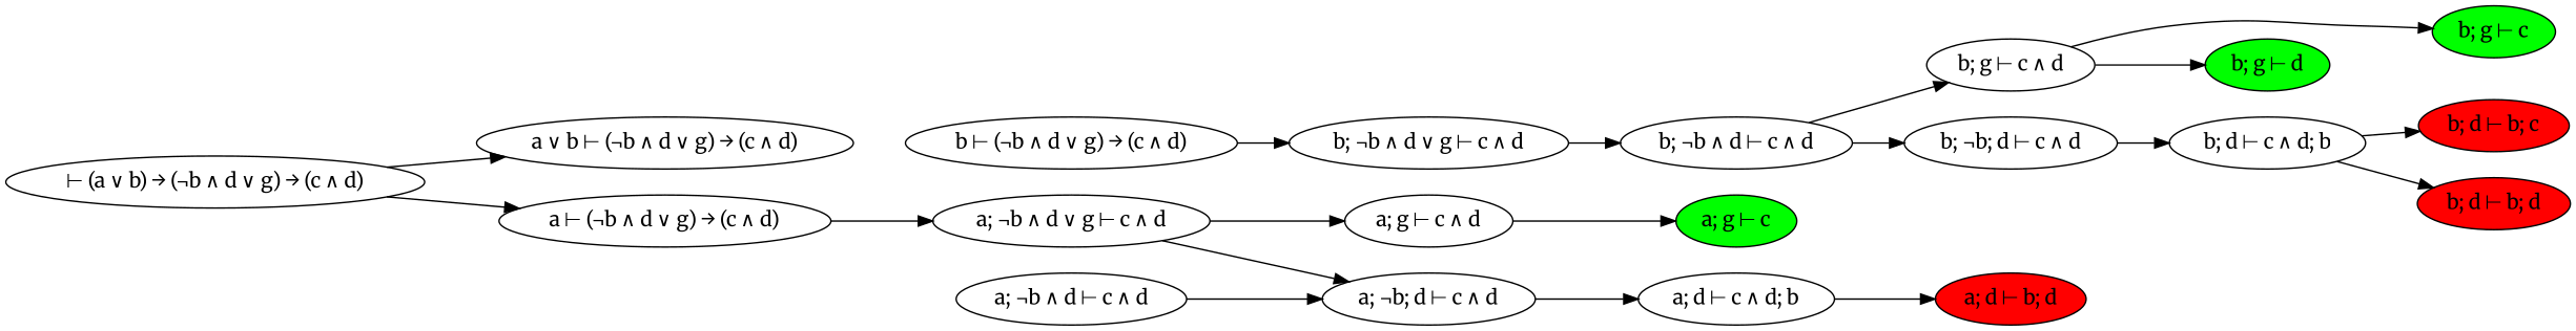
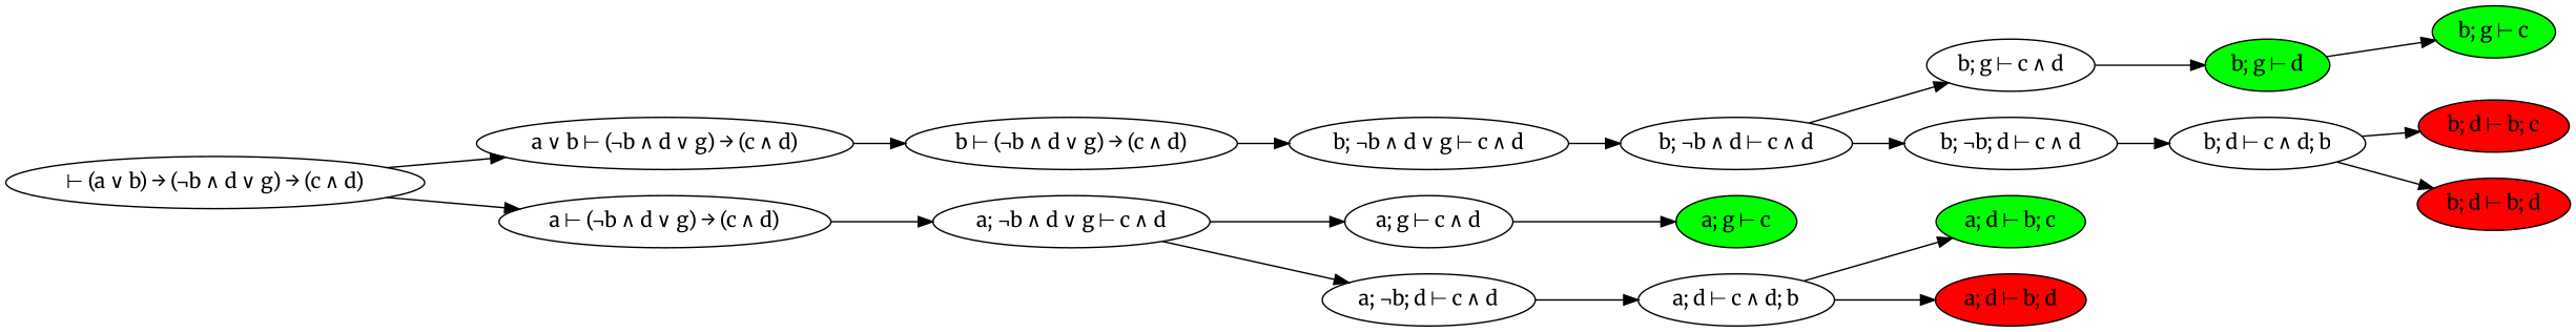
  digraph {
    fontname=Merriweather
    rankdir=LR
    node [fontname=Merriweather]
    edge [fontname=Merriweather]
    "⊢ (a ∨ b) → (¬b ∧ d ∨ g) → (c ∧ d)"
    "a ∨ b ⊢ (¬b ∧ d ∨ g) → (c ∧ d)"
    "a ⊢ (¬b ∧ d ∨ g) → (c ∧ d)"
    "b ⊢ (¬b ∧ d ∨ g) → (c ∧ d)"
    "a; ¬b ∧ d ∨ g ⊢ c ∧ d"
    "b; ¬b ∧ d ∨ g ⊢ c ∧ d"
    "a; g ⊢ c ∧ d"
    "a; ¬b; d ⊢ c ∧ d"
-   "a; ¬b ∧ d ⊢ c ∧ d"
    "a; g ⊢ c" [fillcolor=green style=filled]
    "a; d ⊢ c ∧ d; b"
+   "a; d ⊢ b; c" [fillcolor=green style=filled]
    "a; d ⊢ b; d" [fillcolor=red style=filled]
    "b; ¬b ∧ d ⊢ c ∧ d"
    "b; g ⊢ c ∧ d"
    "b; ¬b; d ⊢ c ∧ d"
    "b; g ⊢ c" [fillcolor=green style=filled]
    "b; g ⊢ d" [fillcolor=green style=filled]
    "b; d ⊢ c ∧ d; b"
    "b; d ⊢ b; c" [fillcolor=red style=filled]
    "b; d ⊢ b; d" [fillcolor=red style=filled]
    "⊢ (a ∨ b) → (¬b ∧ d ∨ g) → (c ∧ d)" -> "a ∨ b ⊢ (¬b ∧ d ∨ g) → (c ∧ d)"
    "⊢ (a ∨ b) → (¬b ∧ d ∨ g) → (c ∧ d)" -> "a ⊢ (¬b ∧ d ∨ g) → (c ∧ d)"
+   "a ∨ b ⊢ (¬b ∧ d ∨ g) → (c ∧ d)" -> "b ⊢ (¬b ∧ d ∨ g) → (c ∧ d)"
    "a ⊢ (¬b ∧ d ∨ g) → (c ∧ d)" -> "a; ¬b ∧ d ∨ g ⊢ c ∧ d"
    "b ⊢ (¬b ∧ d ∨ g) → (c ∧ d)" -> "b; ¬b ∧ d ∨ g ⊢ c ∧ d"
    "a; ¬b ∧ d ∨ g ⊢ c ∧ d" -> "a; g ⊢ c ∧ d"
    "a; ¬b ∧ d ∨ g ⊢ c ∧ d" -> "a; ¬b; d ⊢ c ∧ d"
    "b; ¬b ∧ d ∨ g ⊢ c ∧ d" -> "b; ¬b ∧ d ⊢ c ∧ d"
    "a; g ⊢ c ∧ d" -> "a; g ⊢ c"
    "a; ¬b; d ⊢ c ∧ d" -> "a; d ⊢ c ∧ d; b"
-   "a; ¬b ∧ d ⊢ c ∧ d" -> "a; ¬b; d ⊢ c ∧ d"
+   "a; d ⊢ c ∧ d; b" -> "a; d ⊢ b; c"
    "a; d ⊢ c ∧ d; b" -> "a; d ⊢ b; d"
    "b; ¬b ∧ d ⊢ c ∧ d" -> "b; g ⊢ c ∧ d"
    "b; ¬b ∧ d ⊢ c ∧ d" -> "b; ¬b; d ⊢ c ∧ d"
-   "b; g ⊢ c ∧ d" -> "b; g ⊢ c"
+   "b; g ⊢ d" -> "b; g ⊢ c"
    "b; g ⊢ c ∧ d" -> "b; g ⊢ d"
    "b; ¬b; d ⊢ c ∧ d" -> "b; d ⊢ c ∧ d; b"
    "b; d ⊢ c ∧ d; b" -> "b; d ⊢ b; c"
    "b; d ⊢ c ∧ d; b" -> "b; d ⊢ b; d"
  }
